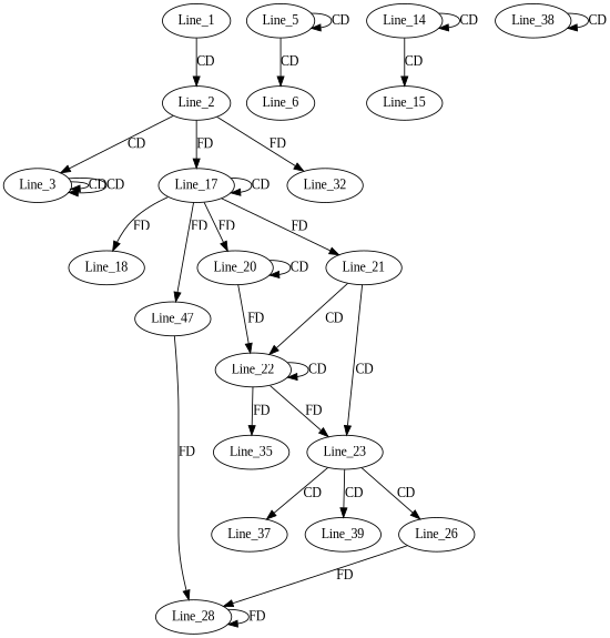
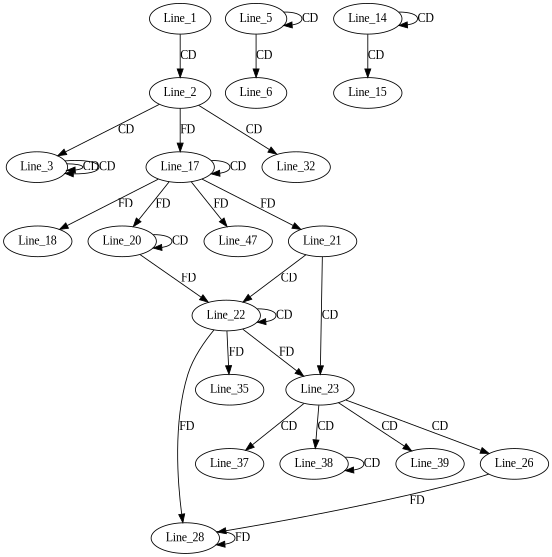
  digraph {
    fontname="Liberation Serif"
    node [fontname="Liberation Serif"]
    edge [fontname="Liberation Serif"]
    Line_1
    Line_2
    Line_3
    Line_17
    Line_32
    Line_18
    Line_20
    Line_47
    Line_21
    Line_5
    Line_6
    Line_14
    Line_15
    Line_22
    Line_23
    Line_28
    Line_35
    Line_26
    Line_37
    Line_38
    Line_39
    Line_1 -> Line_2 [label=CD]
    Line_2 -> Line_3 [label=CD]
    Line_2 -> Line_17 [label=FD]
-   Line_2 -> Line_32 [label=FD]
+   Line_2 -> Line_32 [label=CD]
    Line_3 -> Line_3 [label=CD]
    Line_3 -> Line_3 [label=CD]
    Line_17 -> Line_17 [label=CD]
    Line_17 -> Line_18 [label=FD]
    Line_17 -> Line_20 [label=FD]
    Line_17 -> Line_47 [label=FD]
    Line_17 -> Line_21 [label=FD]
    Line_20 -> Line_20 [label=CD]
    Line_20 -> Line_22 [label=FD]
    Line_21 -> Line_22 [label=CD]
    Line_21 -> Line_23 [label=CD]
    Line_5 -> Line_5 [label=CD]
    Line_5 -> Line_6 [label=CD]
    Line_14 -> Line_14 [label=CD]
    Line_14 -> Line_15 [label=CD]
    Line_22 -> Line_22 [label=CD]
    Line_22 -> Line_23 [label=FD]
-   Line_47 -> Line_28 [label=FD]
+   Line_22 -> Line_28 [label=FD]
    Line_22 -> Line_35 [label=FD]
    Line_23 -> Line_26 [label=CD]
    Line_23 -> Line_37 [label=CD]
+   Line_23 -> Line_38 [label=CD]
    Line_23 -> Line_39 [label=CD]
    Line_28 -> Line_28 [label=FD]
    Line_26 -> Line_28 [label=FD]
    Line_38 -> Line_38 [label=CD]
  }
